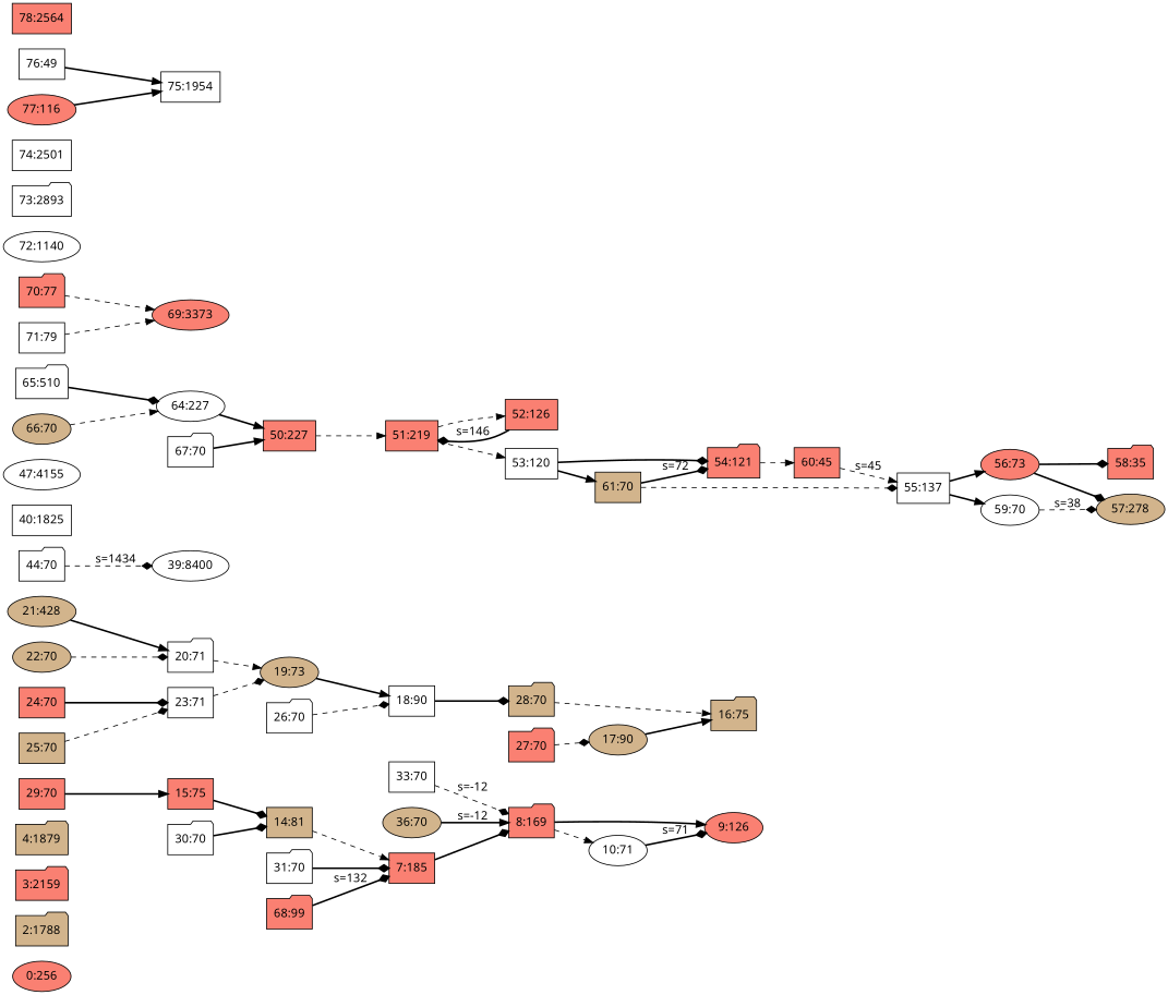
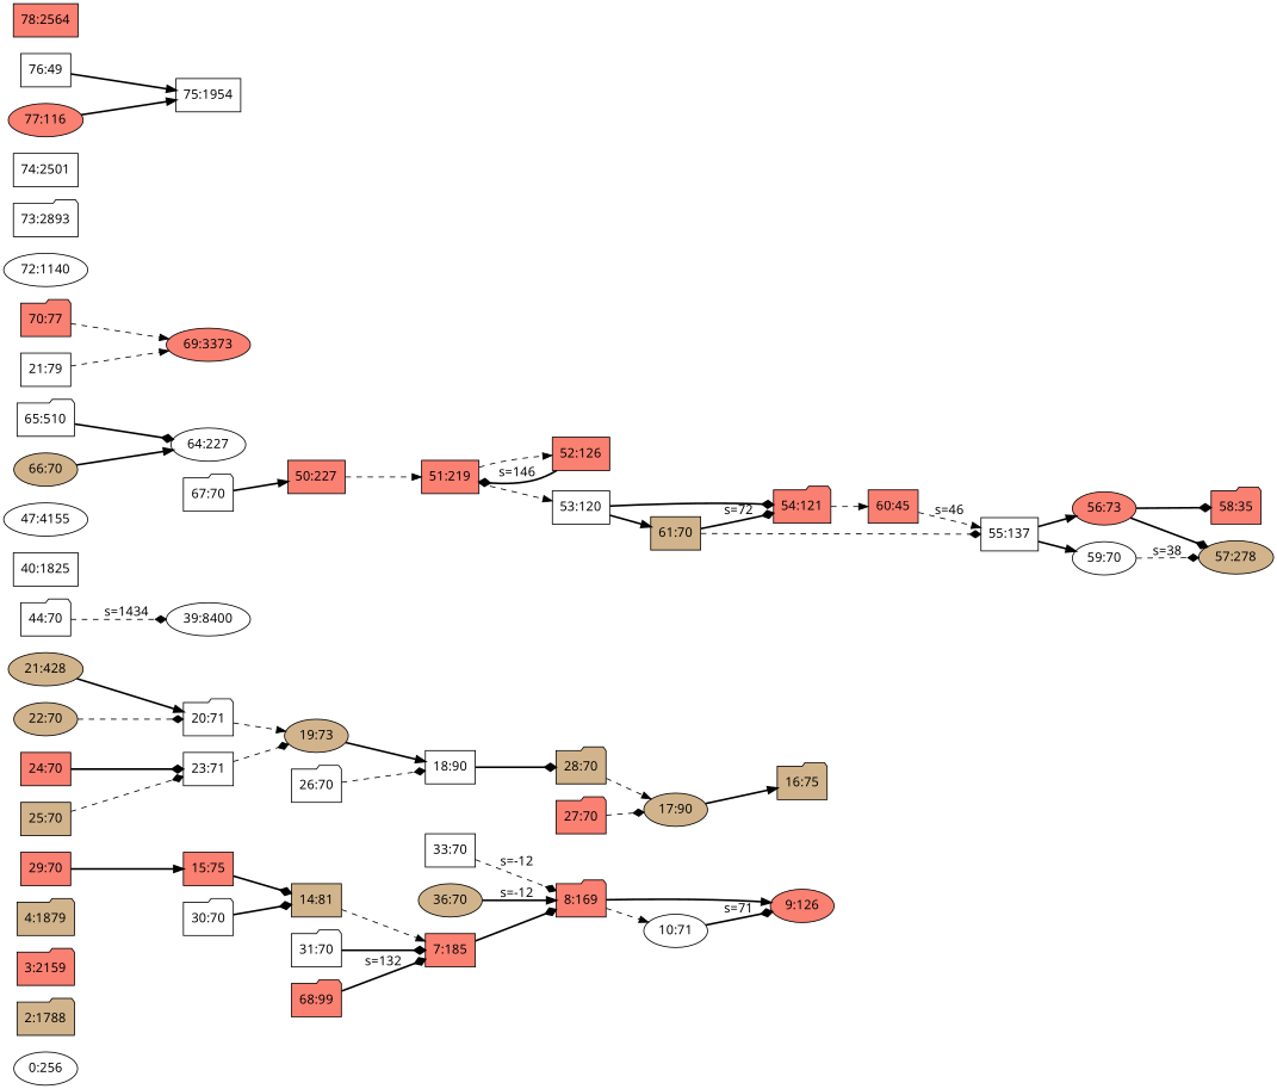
  digraph {
    fontname="Noto Sans"
    rankdir=LR
    node [fillcolor=white fontname="Noto Sans" shape=box style=filled]
    edge [arrowhead=normal fontname="Noto Sans" style=bold]
-   n1 [fillcolor=salmon label="0:256" shape=ellipse]
+   n1 [label="0:256" shape=ellipse]
    n2 [fillcolor=tan label="2:1788" shape=folder]
    n3 [fillcolor=salmon label="3:2159" shape=folder]
    n4 [fillcolor=tan label="4:1879" shape=folder]
    n5 [fillcolor=salmon label="7:185"]
    n6 [fillcolor=salmon label="8:169" shape=folder]
    n7 [fillcolor=salmon label="9:126" shape=ellipse]
    n8 [label="10:71" shape=ellipse]
    n9 [fillcolor=tan label="14:81"]
    n10 [fillcolor=salmon label="15:75"]
    n11 [fillcolor=tan label="16:75" shape=folder]
    n12 [fillcolor=tan label="17:90" shape=ellipse]
    n13 [label="18:90"]
    n14 [fillcolor=tan label="28:70" shape=folder]
    n15 [fillcolor=tan label="19:73" shape=ellipse]
    n16 [label="20:71" shape=folder]
    n17 [fillcolor=tan label="21:428" shape=ellipse]
    n18 [fillcolor=tan label="22:70" shape=ellipse]
    n19 [label="23:71"]
    n20 [fillcolor=salmon label="24:70"]
    n21 [fillcolor=tan label="25:70"]
    n22 [label="26:70" shape=folder]
    n23 [fillcolor=salmon label="27:70" shape=folder]
    n24 [fillcolor=salmon label="29:70"]
    n25 [label="30:70" shape=folder]
    n26 [label="31:70" shape=folder]
    n27 [label="33:70"]
    n28 [fillcolor=tan label="36:70" shape=ellipse]
    n29 [label="39:8400" shape=ellipse]
    n30 [label="40:1825"]
    n31 [label="44:70" shape=folder]
    n32 [label="47:4155" shape=ellipse]
    n33 [fillcolor=salmon label="50:227"]
    n34 [fillcolor=salmon label="51:219"]
    n35 [fillcolor=salmon label="52:126"]
    n36 [label="53:120"]
    n37 [fillcolor=salmon label="54:121" shape=folder]
    n38 [fillcolor=tan label="61:70"]
    n39 [fillcolor=salmon label="60:45"]
    n40 [label="55:137"]
    n41 [fillcolor=salmon label="56:73" shape=ellipse]
    n42 [label="59:70" shape=ellipse]
    n43 [fillcolor=tan label="57:278" shape=ellipse]
    n44 [fillcolor=salmon label="58:35" shape=folder]
    n45 [label="64:227" shape=ellipse]
    n46 [label="65:510" shape=folder]
    n47 [fillcolor=tan label="66:70" shape=ellipse]
    n48 [label="67:70" shape=folder]
    n49 [fillcolor=salmon label="68:99" shape=folder]
    n50 [fillcolor=salmon label="69:3373" shape=ellipse]
    n51 [fillcolor=salmon label="70:77" shape=folder]
-   n52 [label="71:79"]
+   n52 [label="21:79"]
    n53 [label="72:1140" shape=ellipse]
    n54 [label="73:2893" shape=folder]
    n55 [label="74:2501"]
    n56 [label="75:1954"]
    n57 [label="76:49"]
    n58 [fillcolor=salmon label="77:116" shape=ellipse]
    n59 [fillcolor=salmon label="78:2564"]
    n5 -> n6 [arrowhead=diamond]
    n6 -> n7
    n6 -> n8 [style=dashed]
    n8 -> n7 [arrowhead=diamond label="s=71"]
    n9 -> n5 [style=dashed]
    n10 -> n9 [arrowhead=diamond]
    n12 -> n11
    n13 -> n14 [arrowhead=diamond]
-   n14 -> n11 [style=dashed]
+   n14 -> n12 [style=dashed]
    n15 -> n13
    n16 -> n15 [style=dashed]
    n17 -> n16
    n18 -> n16 [arrowhead=diamond style=dashed]
    n19 -> n15 [arrowhead=diamond style=dashed]
    n20 -> n19 [arrowhead=diamond]
    n21 -> n19 [arrowhead=diamond style=dashed]
    n22 -> n13 [arrowhead=diamond style=dashed]
    n23 -> n12 [arrowhead=diamond style=dashed]
    n24 -> n10
    n25 -> n9 [arrowhead=diamond]
    n26 -> n5 [arrowhead=diamond]
    n27 -> n6 [arrowhead=diamond label="s=-12" style=dashed]
    n28 -> n6 [label="s=-12"]
    n31 -> n29 [arrowhead=diamond label="s=1434" style=dashed]
    n33 -> n34 [style=dashed]
    n34 -> n35 [style=dashed]
    n34 -> n36 [style=dashed]
    n35 -> n34 [arrowhead=diamond label="s=146"]
    n36 -> n37 [arrowhead=diamond]
    n36 -> n38
    n37 -> n39 [style=dashed]
    n38 -> n37 [arrowhead=diamond label="s=72"]
    n38 -> n40 [arrowhead=diamond style=dashed]
-   n39 -> n40 [label="s=45" style=dashed]
+   n39 -> n40 [label="s=46" style=dashed]
    n40 -> n41
    n40 -> n42
    n41 -> n43 [arrowhead=diamond]
    n41 -> n44 [arrowhead=diamond]
    n42 -> n43 [arrowhead=diamond label="s=38" style=dashed]
-   n45 -> n33
    n46 -> n45 [arrowhead=diamond]
-   n47 -> n45 [style=dashed]
+   n47 -> n45
    n48 -> n33
    n49 -> n5 [arrowhead=diamond label="s=132"]
    n51 -> n50 [style=dashed]
    n52 -> n50 [style=dashed]
    n57 -> n56
    n58 -> n56
  }
